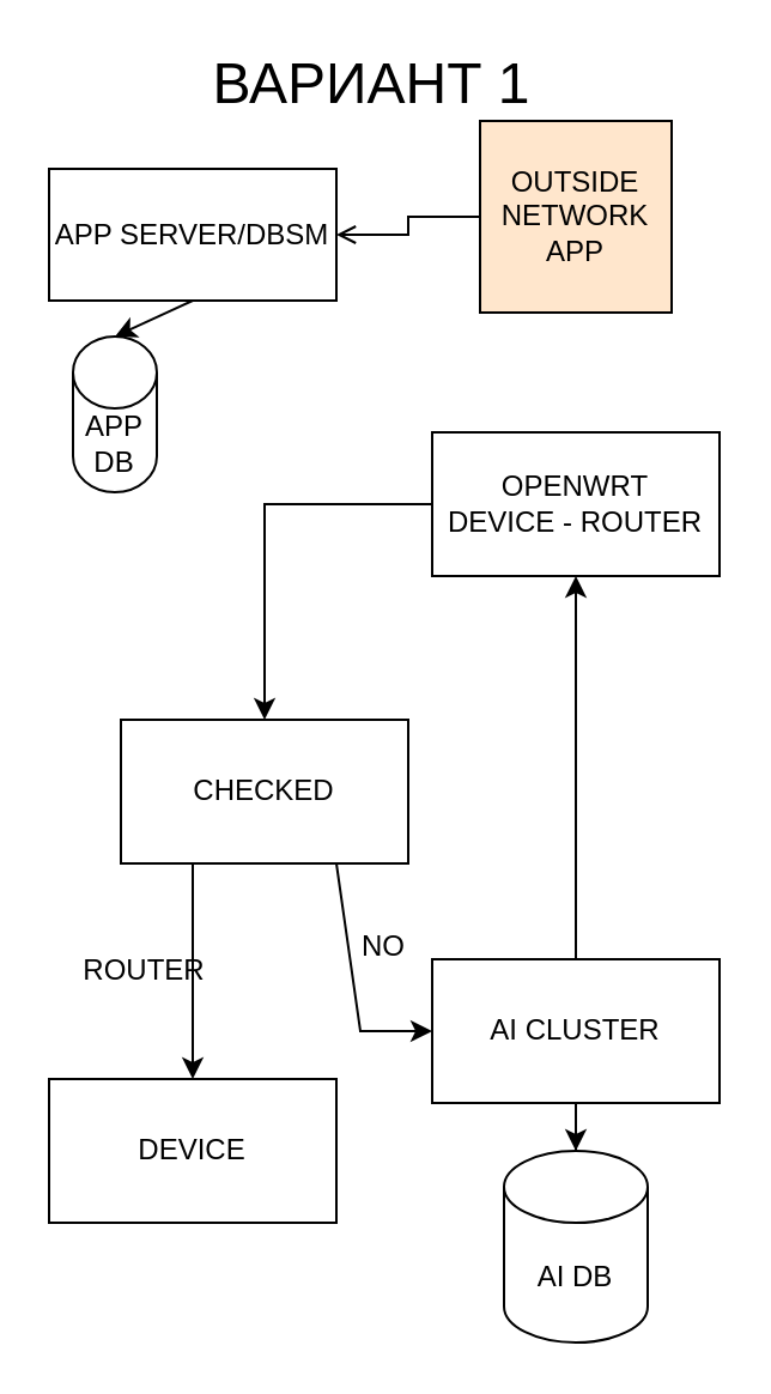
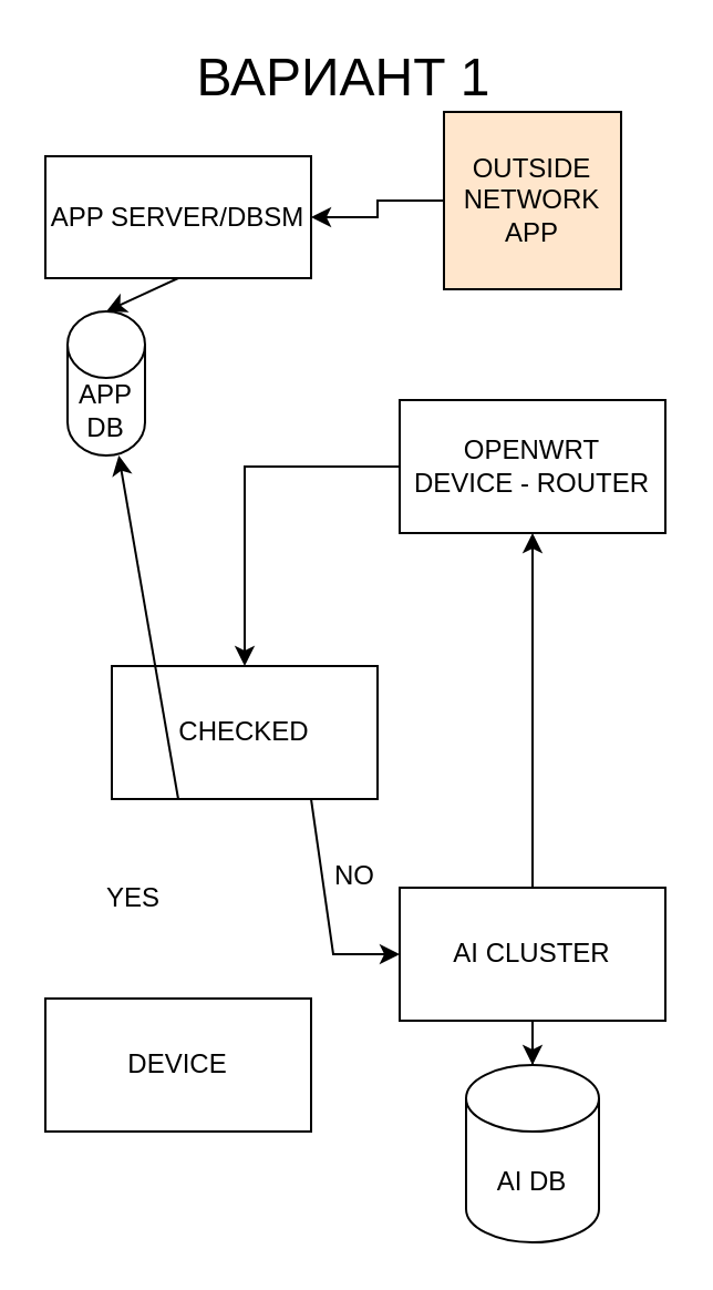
  <mxCell id="0" />
  <mxCell id="1" parent="0" />
  <mxCell id="2" value="" style="edgeStyle=orthogonalEdgeStyle;rounded=0;orthogonalLoop=1;jettySize=auto;html=1;" edge="1" parent="1" source="3" target="7"><mxGeometry relative="1" as="geometry" /></mxCell>
  <mxCell id="3" value="OPENWRT&lt;br&gt;DEVICE - ROUTER" style="rounded=0;whiteSpace=wrap;html=1;" vertex="1" parent="1"><mxGeometry x="180" y="180" width="120" height="60" as="geometry" /></mxCell>
  <mxCell id="4" value="" style="edgeStyle=orthogonalEdgeStyle;rounded=0;orthogonalLoop=1;jettySize=auto;html=1;" edge="1" parent="1" source="5" target="15"><mxGeometry relative="1" as="geometry" /></mxCell>
  <mxCell id="5" value="AI CLUSTER" style="rounded=0;whiteSpace=wrap;html=1;" vertex="1" parent="1"><mxGeometry x="180" y="400" width="120" height="60" as="geometry" /></mxCell>
  <mxCell id="6" value="" style="endArrow=classic;html=1;rounded=0;exitX=0.5;exitY=0;exitDx=0;exitDy=0;entryX=0.5;entryY=1;entryDx=0;entryDy=0;" edge="1" parent="1" source="5" target="3"><mxGeometry width="50" height="50" relative="1" as="geometry"><mxPoint x="350" y="580" as="sourcePoint" /><mxPoint x="390" y="470" as="targetPoint" /><Array as="points"><mxPoint x="240" y="280" /></Array></mxGeometry></mxCell>
  <mxCell id="7" value="CHECKED" style="whiteSpace=wrap;html=1;rounded=0;" vertex="1" parent="1"><mxGeometry x="50" y="300" width="120" height="60" as="geometry" /></mxCell>
- <mxCell id="8" value="" style="endArrow=classic;html=1;rounded=0;exitX=0.25;exitY=1;exitDx=0;exitDy=0;entryX=0.5;entryY=0;entryDx=0;entryDy=0;" edge="1" parent="1" source="7" target="10"><mxGeometry width="50" height="50" relative="1" as="geometry"><mxPoint x="190" y="370" as="sourcePoint" /><mxPoint x="10" y="420" as="targetPoint" /></mxGeometry></mxCell>
+ <mxCell id="8" value="" style="endArrow=classic;html=1;rounded=0;exitX=0.25;exitY=1;exitDx=0;exitDy=0;" edge="1" parent="1" source="7" target="16"><mxGeometry width="50" height="50" relative="1" as="geometry"><mxPoint x="190" y="370" as="sourcePoint" /><mxPoint x="10" y="420" as="targetPoint" /></mxGeometry></mxCell>
  <mxCell id="9" value="" style="endArrow=classic;html=1;rounded=0;exitX=0.75;exitY=1;exitDx=0;exitDy=0;entryX=0;entryY=0.5;entryDx=0;entryDy=0;" edge="1" parent="1" source="7" target="5"><mxGeometry width="50" height="50" relative="1" as="geometry"><mxPoint x="190" y="370" as="sourcePoint" /><mxPoint x="240" y="320" as="targetPoint" /><Array as="points"><mxPoint x="150" y="430" /></Array></mxGeometry></mxCell>
  <mxCell id="10" value="DEVICE" style="rounded=0;whiteSpace=wrap;html=1;" vertex="1" parent="1"><mxGeometry x="20" y="450" width="120" height="60" as="geometry" /></mxCell>
- <mxCell id="11" value="" style="edgeStyle=orthogonalEdgeStyle;rounded=0;orthogonalLoop=1;jettySize=auto;html=1;entryX=1;entryY=0.5;entryDx=0;entryDy=0;endArrow=open;" edge="1" parent="1" source="12" target="18"><mxGeometry relative="1" as="geometry" /></mxCell>
+ <mxCell id="11" value="" style="edgeStyle=orthogonalEdgeStyle;rounded=0;orthogonalLoop=1;jettySize=auto;html=1;entryX=1;entryY=0.5;entryDx=0;entryDy=0;" edge="1" parent="1" source="12" target="18"><mxGeometry relative="1" as="geometry" /></mxCell>
  <mxCell id="12" value="OUTSIDE&lt;br&gt;NETWORK&lt;br&gt;APP" style="whiteSpace=wrap;html=1;aspect=fixed;fillColor=#ffe6cc;" vertex="1" parent="1"><mxGeometry x="200" y="50" width="80" height="80" as="geometry" /></mxCell>
- <mxCell id="13" value="ROUTER" style="text;strokeColor=none;align=center;fillColor=none;html=1;verticalAlign=middle;whiteSpace=wrap;rounded=0;" vertex="1" parent="1"><mxGeometry x="30" y="390" width="60" height="30" as="geometry" /></mxCell>
+ <mxCell id="13" value="YES" style="text;strokeColor=none;align=center;fillColor=none;html=1;verticalAlign=middle;whiteSpace=wrap;rounded=0;" vertex="1" parent="1"><mxGeometry x="30" y="390" width="60" height="30" as="geometry" /></mxCell>
  <mxCell id="14" value="NO" style="text;strokeColor=none;align=center;fillColor=none;html=1;verticalAlign=middle;whiteSpace=wrap;rounded=0;" vertex="1" parent="1"><mxGeometry x="130" y="380" width="60" height="30" as="geometry" /></mxCell>
  <mxCell id="15" value="AI DB" style="shape=cylinder3;whiteSpace=wrap;html=1;boundedLbl=1;backgroundOutline=1;size=15;" vertex="1" parent="1"><mxGeometry x="210" y="480" width="60" height="80" as="geometry" /></mxCell>
  <mxCell id="16" value="APP DB" style="shape=cylinder3;whiteSpace=wrap;html=1;boundedLbl=1;backgroundOutline=1;size=15;" vertex="1" parent="1"><mxGeometry x="30" y="140" width="35" height="65" as="geometry" /></mxCell>
  <mxCell id="17" value="&lt;font style=&quot;font-size: 24px;&quot;&gt;ВАРИАНТ 1&lt;/font&gt;" style="text;strokeColor=none;align=center;fillColor=none;html=1;verticalAlign=middle;whiteSpace=wrap;rounded=0;" vertex="1" parent="1"><mxGeometry x="70" y="20" width="170" height="30" as="geometry" /></mxCell>
  <mxCell id="18" value="APP SERVER/DBSM" style="rounded=0;whiteSpace=wrap;html=1;" vertex="1" parent="1"><mxGeometry x="20" y="70" width="120" height="55" as="geometry" /></mxCell>
  <mxCell id="19" value="" style="endArrow=classic;html=1;rounded=0;exitX=0.5;exitY=1;exitDx=0;exitDy=0;entryX=0.5;entryY=0;entryDx=0;entryDy=0;entryPerimeter=0;" edge="1" parent="1" source="18" target="16"><mxGeometry width="50" height="50" relative="1" as="geometry"><mxPoint x="190" y="340" as="sourcePoint" /><mxPoint x="240" y="290" as="targetPoint" /></mxGeometry></mxCell>
